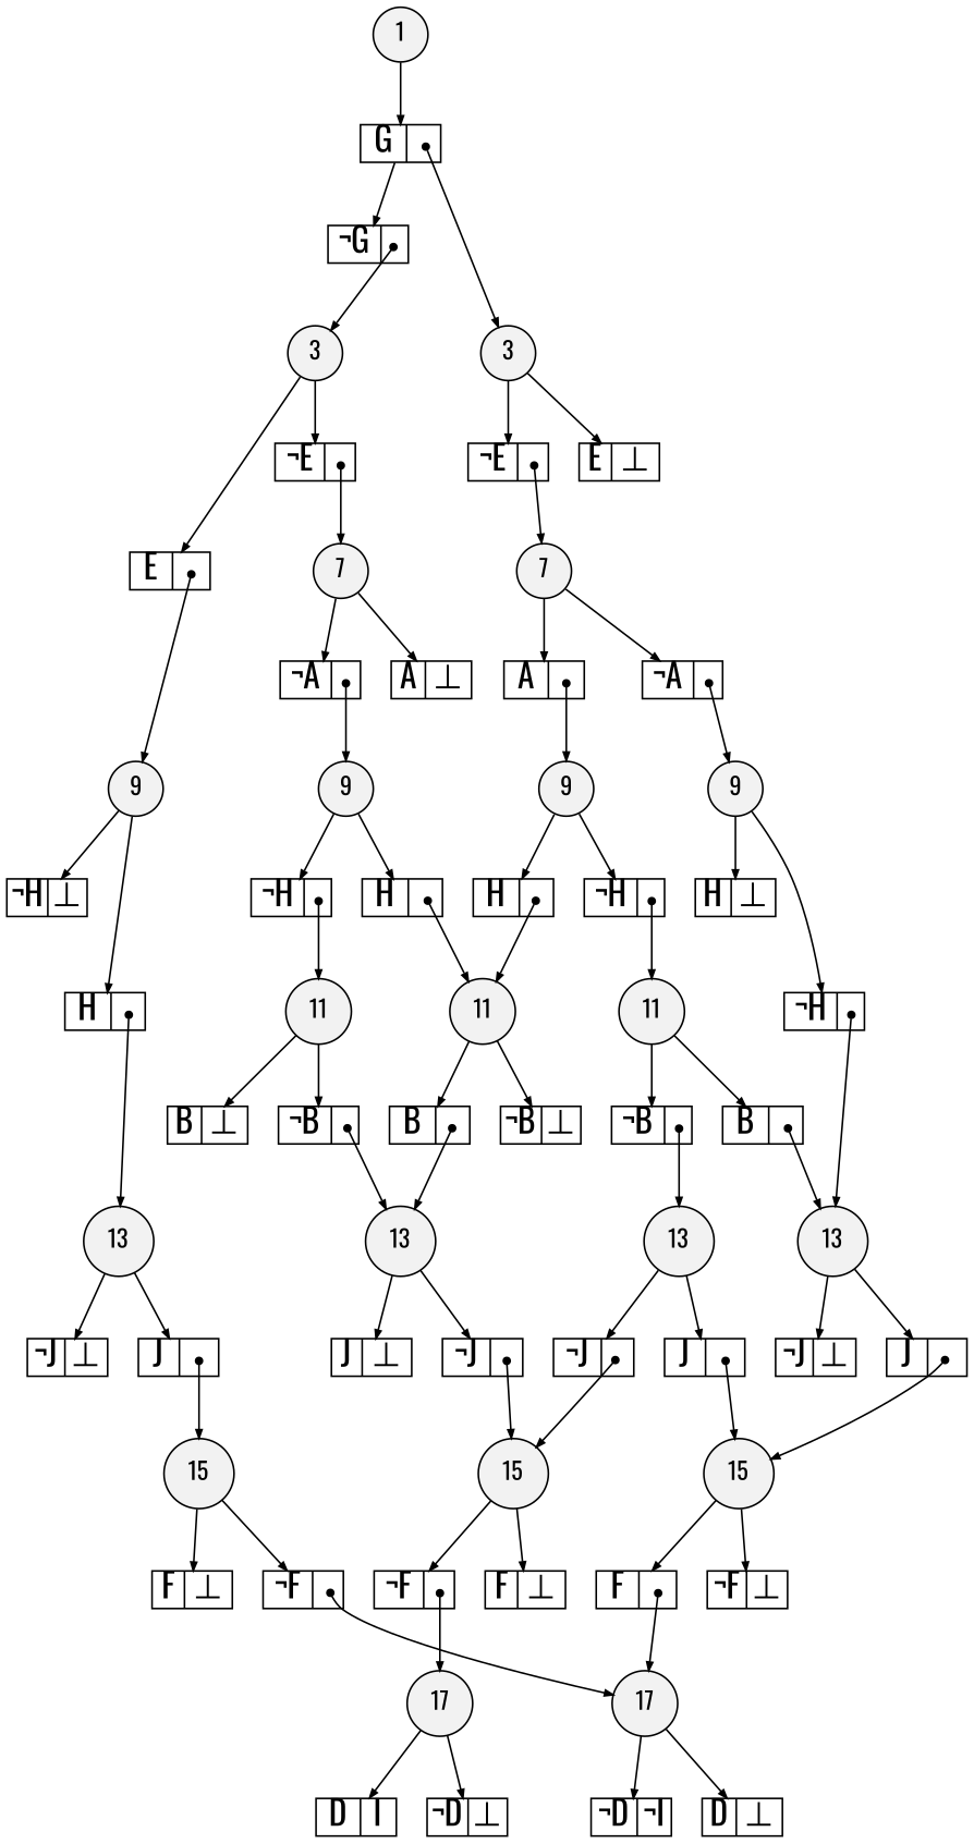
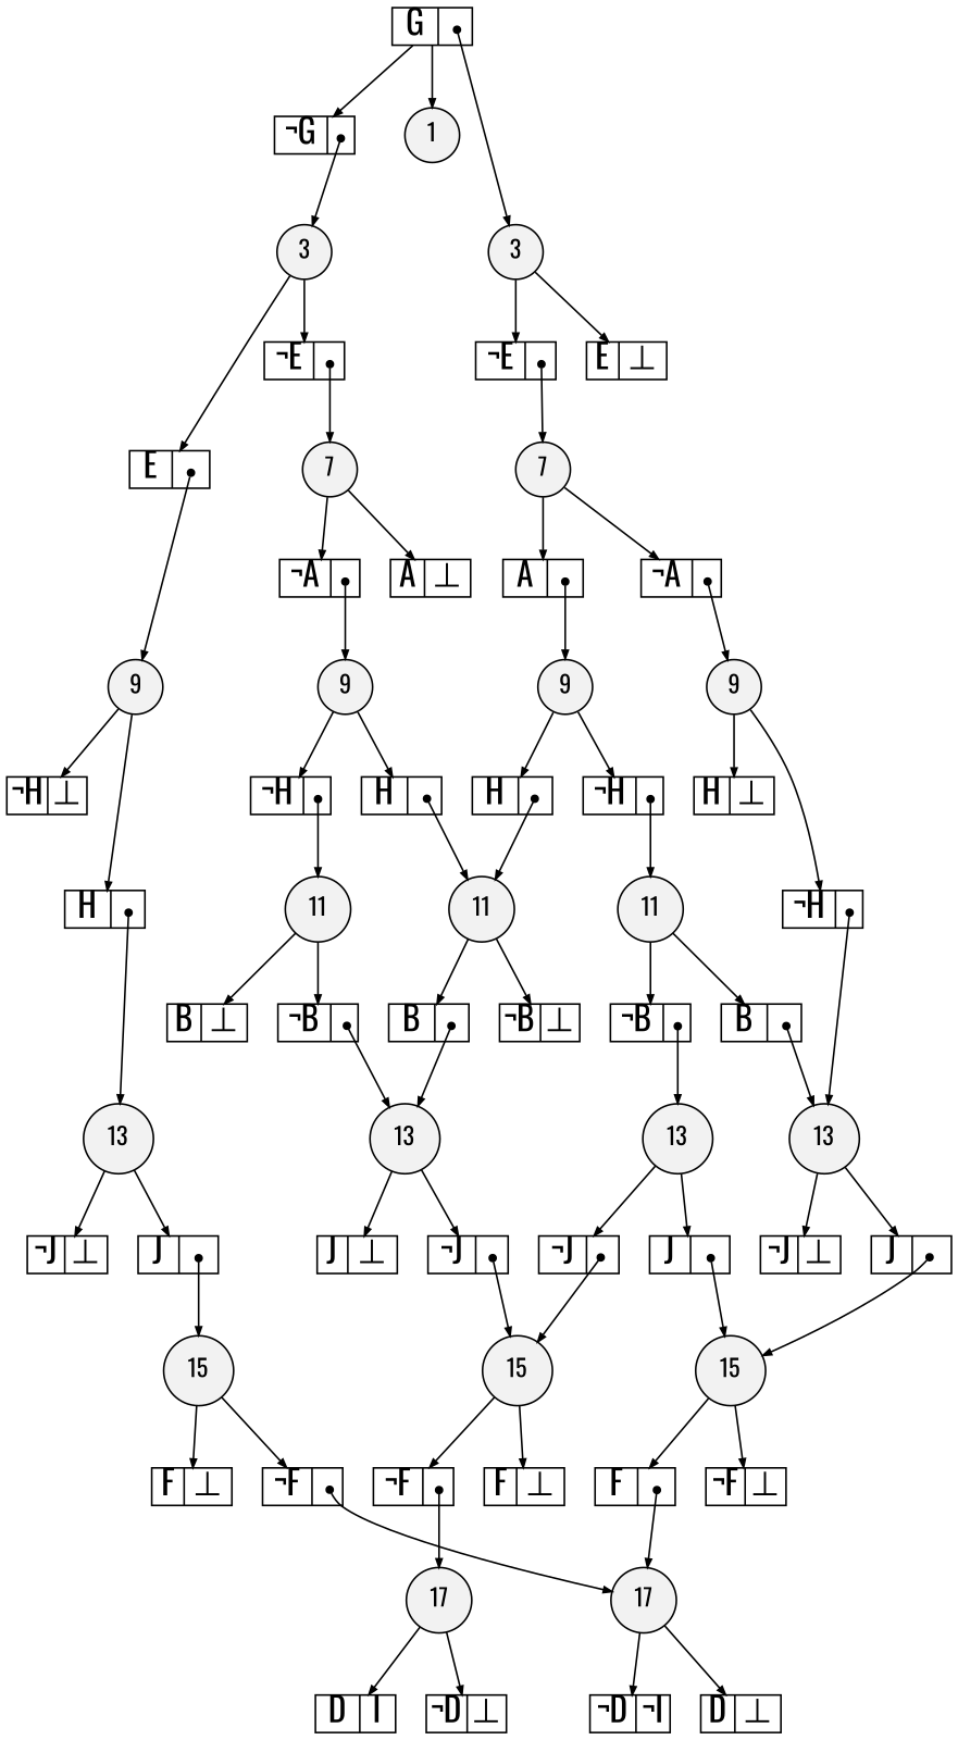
  digraph {
    fontname=Oswald
    node [fillcolor=white fontname=Oswald shape=record style=filled fixedsize=true fontsize=20]
    edge [arrowsize=.50 fontname=Oswald]
    n1 [fillcolor=gray95 height=.25 label=17 shape=circle width=.25 fixedsize="" fontsize=""]
    n2 [fillcolor=gray95 height=.25 label=17 shape=circle width=.25 fixedsize="" fontsize=""]
    n3 [fillcolor=gray95 height=.25 label=15 shape=circle width=.25 fixedsize="" fontsize=""]
    n4 [fillcolor=gray95 height=.25 label=15 shape=circle width=.25 fixedsize="" fontsize=""]
    n5 [fillcolor=gray95 height=.25 label=15 shape=circle width=.25 fixedsize="" fontsize=""]
    n6 [fillcolor=gray95 height=.25 label=13 shape=circle width=.25 fixedsize="" fontsize=""]
    n7 [fillcolor=gray95 height=.25 label=13 shape=circle width=.25 fixedsize="" fontsize=""]
    n8 [fillcolor=gray95 height=.25 label=13 shape=circle width=.25 fixedsize="" fontsize=""]
    n9 [fillcolor=gray95 height=.25 label=13 shape=circle width=.25 fixedsize="" fontsize=""]
    n10 [fillcolor=gray95 height=.25 label=11 shape=circle width=.25 fixedsize="" fontsize=""]
    n11 [fillcolor=gray95 height=.25 label=11 shape=circle width=.25 fixedsize="" fontsize=""]
    n12 [fillcolor=gray95 height=.25 label=11 shape=circle width=.25 fixedsize="" fontsize=""]
    n13 [fillcolor=gray95 height=.25 label=9 shape=circle width=.25 fixedsize="" fontsize=""]
    n14 [fillcolor=gray95 height=.25 label=9 shape=circle width=.25 fixedsize="" fontsize=""]
    n15 [fillcolor=gray95 height=.25 label=9 shape=circle width=.25 fixedsize="" fontsize=""]
    n16 [fillcolor=gray95 height=.25 label=9 shape=circle width=.25 fixedsize="" fontsize=""]
    n17 [fillcolor=gray95 height=.25 label=7 shape=circle width=.25 fixedsize="" fontsize=""]
    n18 [fillcolor=gray95 height=.25 label=7 shape=circle width=.25 fixedsize="" fontsize=""]
    n19 [fillcolor=gray95 height=.25 label=3 shape=circle width=.25 fixedsize="" fontsize=""]
    n20 [fillcolor=gray95 height=.25 label=3 shape=circle width=.25 fixedsize="" fontsize=""]
    n21 [fillcolor=gray95 height=.25 label=1 shape=circle width=.25 fixedsize="" fontsize=""]
    n22 [height=.30 label="<L>D|<R>I" width=.65]
    n23 [height=.30 label="<L>&not;D|<R>&#8869;" width=.65]
    n24 [height=.30 label="<L>&not;D|<R>&not;I" width=.65]
    n25 [height=.30 label="<L>D|<R>&#8869;" width=.65]
    n26 [height=.30 label="<L>&not;F|<R>" width=.65]
    n27 [height=.30 label="<L>F|<R>&#8869;" width=.65]
    n28 [height=.30 label="<L>&not;F|<R>" width=.65]
    n29 [height=.30 label="<L>F|<R>&#8869;" width=.65]
    n30 [height=.30 label="<L>F|<R>" width=.65]
    n31 [height=.30 label="<L>&not;F|<R>&#8869;" width=.65]
    n32 [height=.30 label="<L>&not;J|<R>" width=.65]
    n33 [height=.30 label="<L>J|<R>&#8869;" width=.65]
    n34 [height=.30 label="<L>J|<R>" width=.65]
    n35 [height=.30 label="<L>&not;J|<R>&#8869;" width=.65]
    n36 [height=.30 label="<L>J|<R>" width=.65]
    n37 [height=.30 label="<L>&not;J|<R>" width=.65]
    n38 [height=.30 label="<L>J|<R>" width=.65]
    n39 [height=.30 label="<L>&not;J|<R>&#8869;" width=.65]
    n40 [height=.30 label="<L>&not;B|<R>" width=.65]
    n41 [height=.30 label="<L>B|<R>&#8869;" width=.65]
    n42 [height=.30 label="<L>B|<R>" width=.65]
    n43 [height=.30 label="<L>&not;B|<R>&#8869;" width=.65]
    n44 [height=.30 label="<L>&not;B|<R>" width=.65]
    n45 [height=.30 label="<L>B|<R>" width=.65]
    n46 [height=.30 label="<L>&not;H|<R>" width=.65]
    n47 [height=.30 label="<L>H|<R>" width=.65]
    n48 [height=.30 label="<L>H|<R>" width=.65]
    n49 [height=.30 label="<L>&not;H|<R>&#8869;" width=.65]
    n50 [height=.30 label="<L>&not;H|<R>" width=.65]
    n51 [height=.30 label="<L>H|<R>" width=.65]
    n52 [height=.30 label="<L>&not;H|<R>" width=.65]
    n53 [height=.30 label="<L>H|<R>&#8869;" width=.65]
    n54 [height=.30 label="<L>&not;A|<R>" width=.65]
    n55 [height=.30 label="<L>A|<R>&#8869;" width=.65]
    n56 [height=.30 label="<L>A|<R>" width=.65]
    n57 [height=.30 label="<L>&not;A|<R>" width=.65]
    n58 [height=.30 label="<L>&not;E|<R>" width=.65]
    n59 [height=.30 label="<L>E|<R>" width=.65]
    n60 [height=.30 label="<L>&not;E|<R>" width=.65]
    n61 [height=.30 label="<L>E|<R>&#8869;" width=.65]
    n62 [height=.30 label="<L>G|<R>" width=.65]
    n63 [height=.30 label="<L>&not;G|<R>" width=.65]
    subgraph sub_1 {
      rank=same
      n1
      n2
    }
    subgraph sub_2 {
      rank=same
      n3
      n4
      n5
    }
    subgraph sub_3 {
      rank=same
      n6
      n7
      n8
      n9
    }
    subgraph sub_4 {
      rank=same
      n10
      n11
      n12
    }
    subgraph sub_5 {
      rank=same
      n13
      n14
      n15
      n16
    }
    subgraph sub_6 {
      rank=same
      n17
      n18
    }
    subgraph sub_7 {
      rank=same
      n19
      n20
    }
    subgraph sub_8 {
      rank=same
      n21
    }
    n1 -> n22
    n1 -> n23
    n2 -> n24
    n2 -> n25
    n3 -> n26
    n3 -> n27
    n4 -> n28
    n4 -> n29
    n5 -> n30
    n5 -> n31
    n6 -> n32
    n6 -> n33
    n7 -> n34
    n7 -> n35
    n8 -> n36
    n8 -> n37
    n9 -> n38
    n9 -> n39
    n10 -> n40
    n10 -> n41
    n11 -> n42
    n11 -> n43
    n12 -> n44
    n12 -> n45
    n13 -> n46
    n13 -> n47
    n14 -> n48
    n14 -> n49
    n15 -> n50
    n15 -> n51
    n16 -> n52
    n16 -> n53
    n17 -> n54
    n17 -> n55
    n18 -> n56
    n18 -> n57
    n19 -> n58
    n19 -> n59
    n20 -> n60
    n20 -> n61
-   n21 -> n62
+   n62 -> n21
    n26 -> n1 [arrowtail=dot dir=both tailclip=false tailport="R:c"]
    n28 -> n2 [arrowtail=dot dir=both tailclip=false tailport="R:c"]
    n30 -> n2 [arrowtail=dot dir=both tailclip=false tailport="R:c"]
    n32 -> n3 [arrowtail=dot dir=both tailclip=false tailport="R:c"]
    n34 -> n4 [arrowtail=dot dir=both tailclip=false tailport="R:c"]
    n36 -> n5 [arrowtail=dot dir=both tailclip=false tailport="R:c"]
    n37 -> n3 [arrowtail=dot dir=both tailclip=false tailport="R:c"]
    n38 -> n5 [arrowtail=dot dir=both tailclip=false tailport="R:c"]
    n40 -> n6 [arrowtail=dot dir=both tailclip=false tailport="R:c"]
    n42 -> n6 [arrowtail=dot dir=both tailclip=false tailport="R:c"]
    n44 -> n8 [arrowtail=dot dir=both tailclip=false tailport="R:c"]
    n45 -> n9 [arrowtail=dot dir=both tailclip=false tailport="R:c"]
    n46 -> n10 [arrowtail=dot dir=both tailclip=false tailport="R:c"]
    n47 -> n11 [arrowtail=dot dir=both tailclip=false tailport="R:c"]
    n48 -> n7 [arrowtail=dot dir=both tailclip=false tailport="R:c"]
    n50 -> n12 [arrowtail=dot dir=both tailclip=false tailport="R:c"]
    n51 -> n11 [arrowtail=dot dir=both tailclip=false tailport="R:c"]
    n52 -> n9 [arrowtail=dot dir=both tailclip=false tailport="R:c"]
    n54 -> n13 [arrowtail=dot dir=both tailclip=false tailport="R:c"]
    n56 -> n15 [arrowtail=dot dir=both tailclip=false tailport="R:c"]
    n57 -> n16 [arrowtail=dot dir=both tailclip=false tailport="R:c"]
    n58 -> n17 [arrowtail=dot dir=both tailclip=false tailport="R:c"]
    n59 -> n14 [arrowtail=dot dir=both tailclip=false tailport="R:c"]
    n60 -> n18 [arrowtail=dot dir=both tailclip=false tailport="R:c"]
    n62 -> n20 [arrowtail=dot dir=both tailclip=false tailport="R:c"]
    n62 -> n63
    n63 -> n19 [arrowtail=dot dir=both tailclip=false tailport="R:c"]
  }
